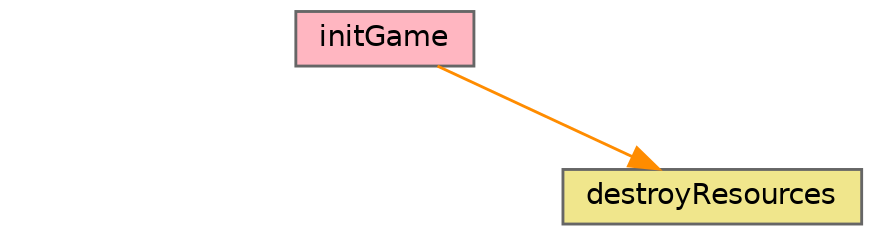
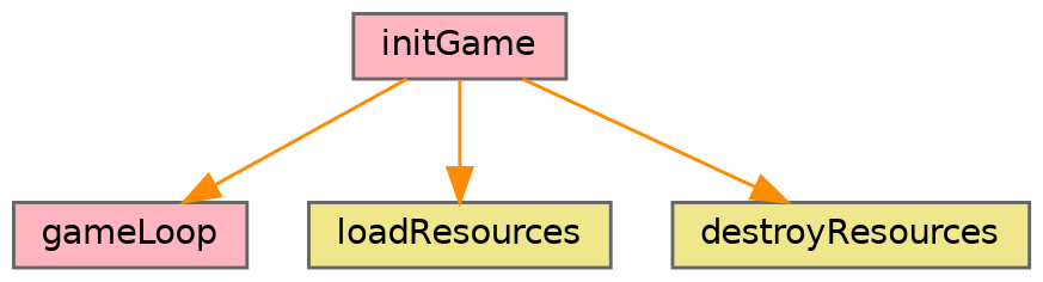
  digraph {
    rankdir=TB
    node [color=grey40 fillcolor=lightpink fontname=Helvetica fontsize=10 shape=box style=filled]
    edge [color=darkorange fontname=Helvetica fontsize=10 labelfontname=Helvetica labelfontsize=10 style=solid]
    n1 [color=gray40 fontcolor=black height=0.2 label=initGame width=0.4]
+   n2 [height=0.2 label=gameLoop width=0.4]
+   n3 [fillcolor=khaki height=0.2 label=loadResources width=0.4]
    n4 [fillcolor=khaki height=0.2 label=destroyResources width=0.4]
+   n1 -> n2
+   n1 -> n3
    n1 -> n4
  }
